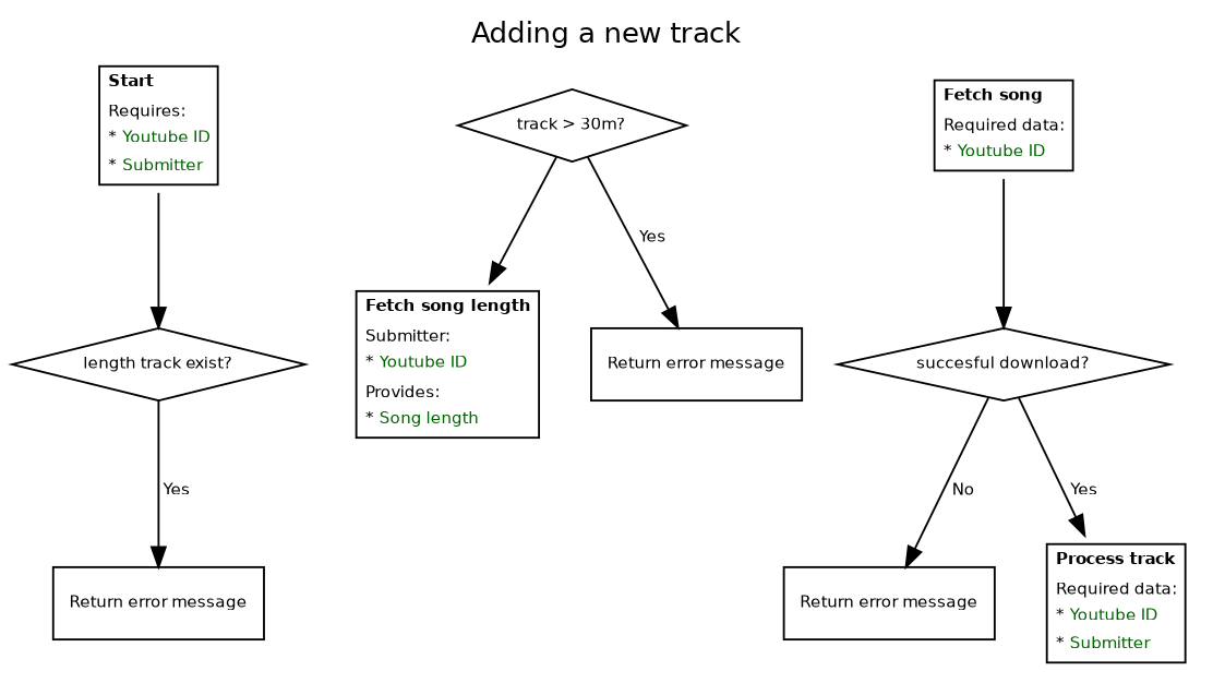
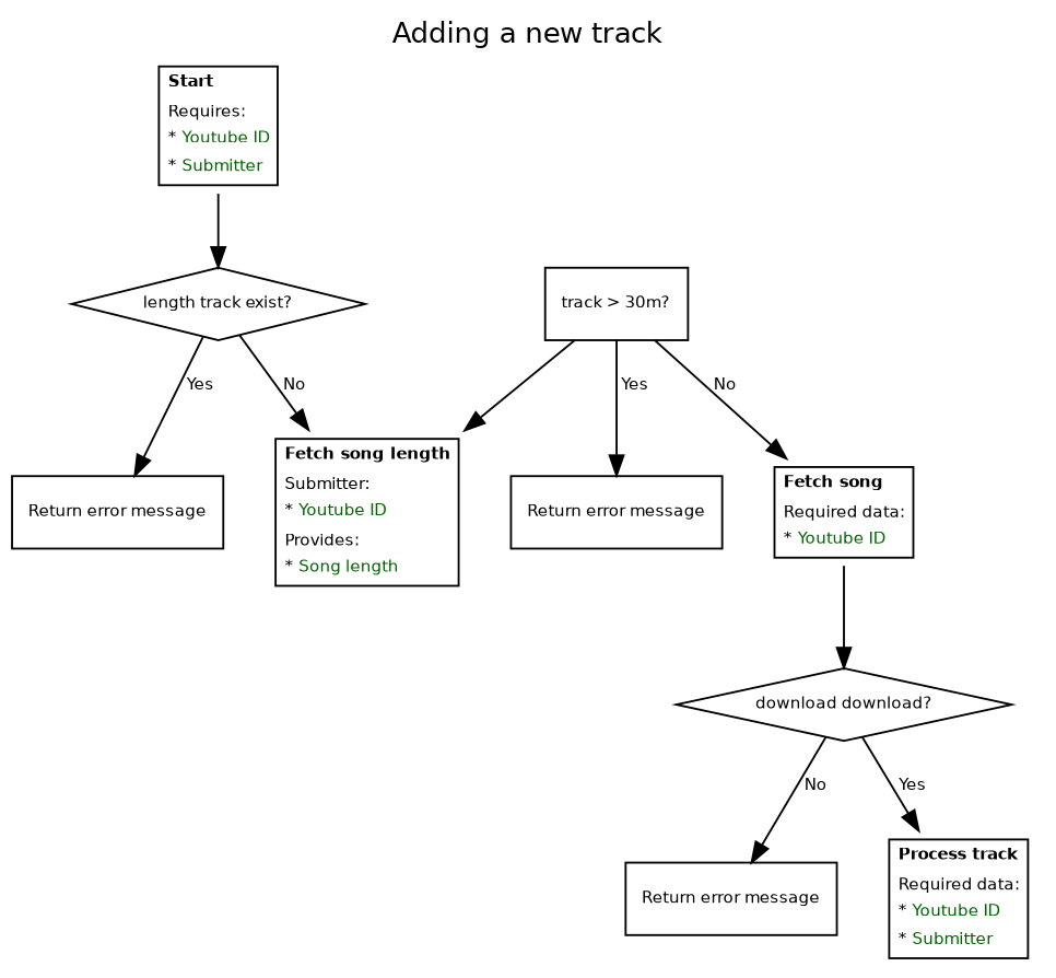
  digraph {
    fontname="DejaVu Sans"
    label="Adding a new track"
    labelloc=t
    node [fontname="DejaVu Sans" fontsize=8 shape=plaintext]
    edge [fontname="DejaVu Sans" fontsize=8]
    n1 [label=<         <table border="1" cellborder="0" cellspacing="1">             <tr><td align="left"><b>Start</b></td></tr>             <tr><td align="left">Requires:</td></tr>             <tr><td align="left">* <font color="darkgreen">Youtube ID</font></td></tr>             <tr><td align="left">* <font color="darkgreen">Submitter</font></td></tr>         </table>     >]
    n2 [label="length track exist?" shape=diamond]
    n3 [label="Return error message" shape=box]
    n4 [label=<         <table border="1" cellborder="0" cellspacing="1">             <tr><td align="left"><b>Fetch song length</b></td></tr>             <tr><td align="left">Submitter:</td></tr>             <tr><td align="left">* <font color="darkgreen">Youtube ID</font></td></tr>             <tr><td align="left">Provides:</td></tr>             <tr><td align="left">* <font color="darkgreen">Song length</font></td></tr>         </table>     >]
-   n5 [label="track > 30m?" shape=diamond]
+   n5 [label="track > 30m?" shape=box]
    n6 [label="Return error message" shape=box]
    n7 [label=<         <table border="1" cellborder="0" cellspacing="1">             <tr><td align="left"><b>Fetch song</b></td></tr>             <tr><td align="left">Required data:</td></tr>             <tr><td align="left">* <font color="darkgreen">Youtube ID</font></td></tr>         </table>     >]
-   n8 [label="succesful download?" shape=diamond]
+   n8 [label="download download?" shape=diamond]
    n9 [label="Return error message" shape=box]
    n10 [label=<         <table border="1" cellborder="0" cellspacing="1">             <tr><td align="left"><b>Process track</b></td></tr>             <tr><td align="left">Required data:</td></tr>             <tr><td align="left">* <font color="darkgreen">Youtube ID</font></td></tr>             <tr><td align="left">* <font color="darkgreen">Submitter</font></td></tr>         </table>     >]
    n1 -> n2 [fontsize=""]
    n2 -> n3 [label=" Yes"]
+   n2 -> n4 [label=" No"]
    n5 -> n4 [fontsize=""]
    n5 -> n6 [label=" Yes"]
+   n5 -> n7 [label=" No"]
    n7 -> n8 [fontsize=""]
    n8 -> n9 [label=" No"]
    n8 -> n10 [label=" Yes"]
  }
